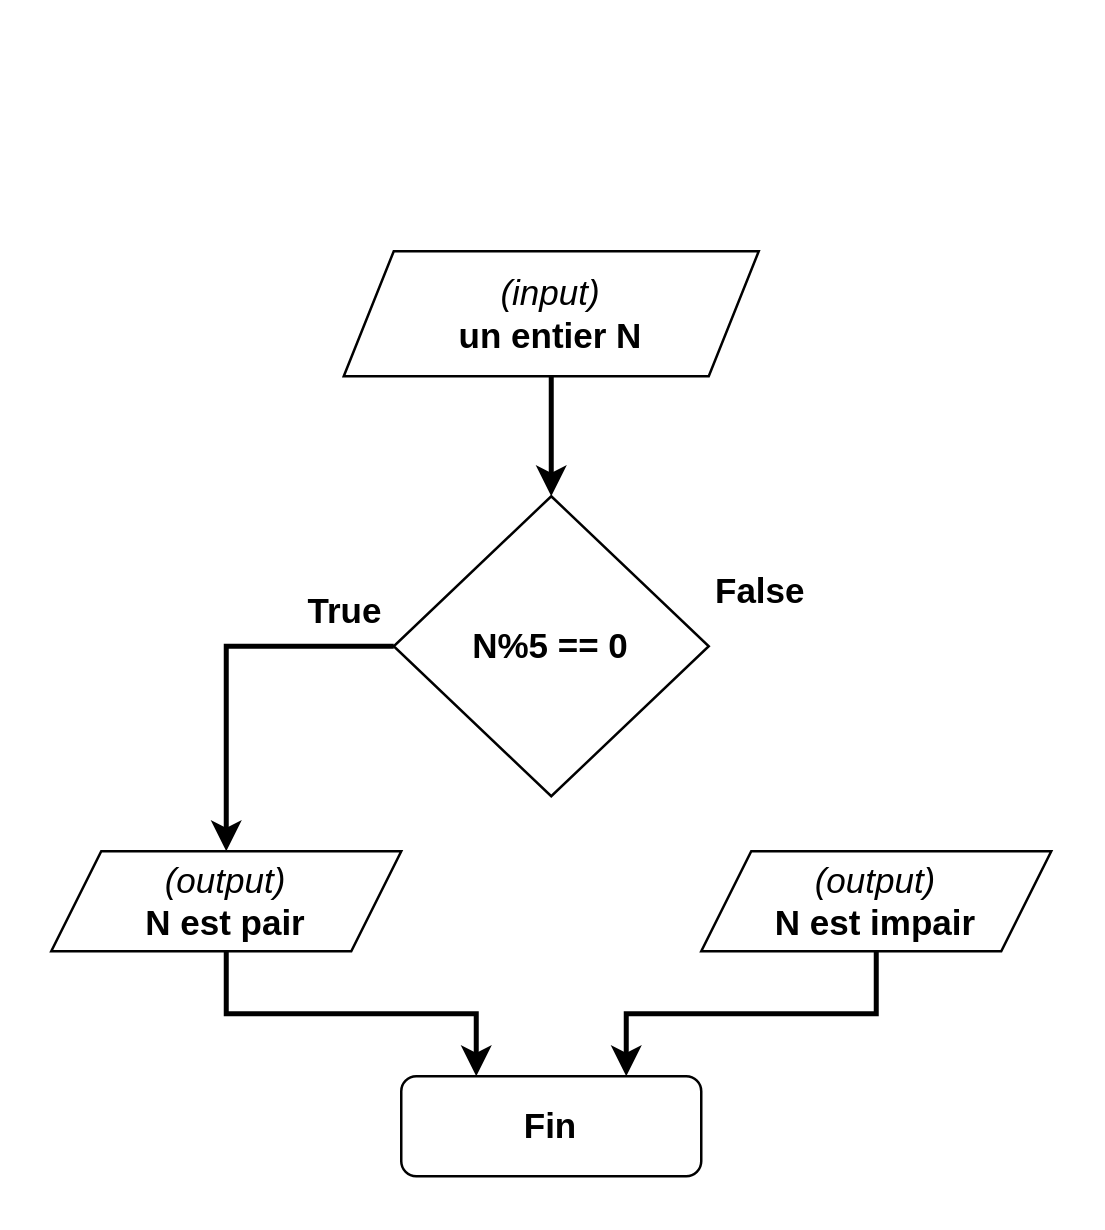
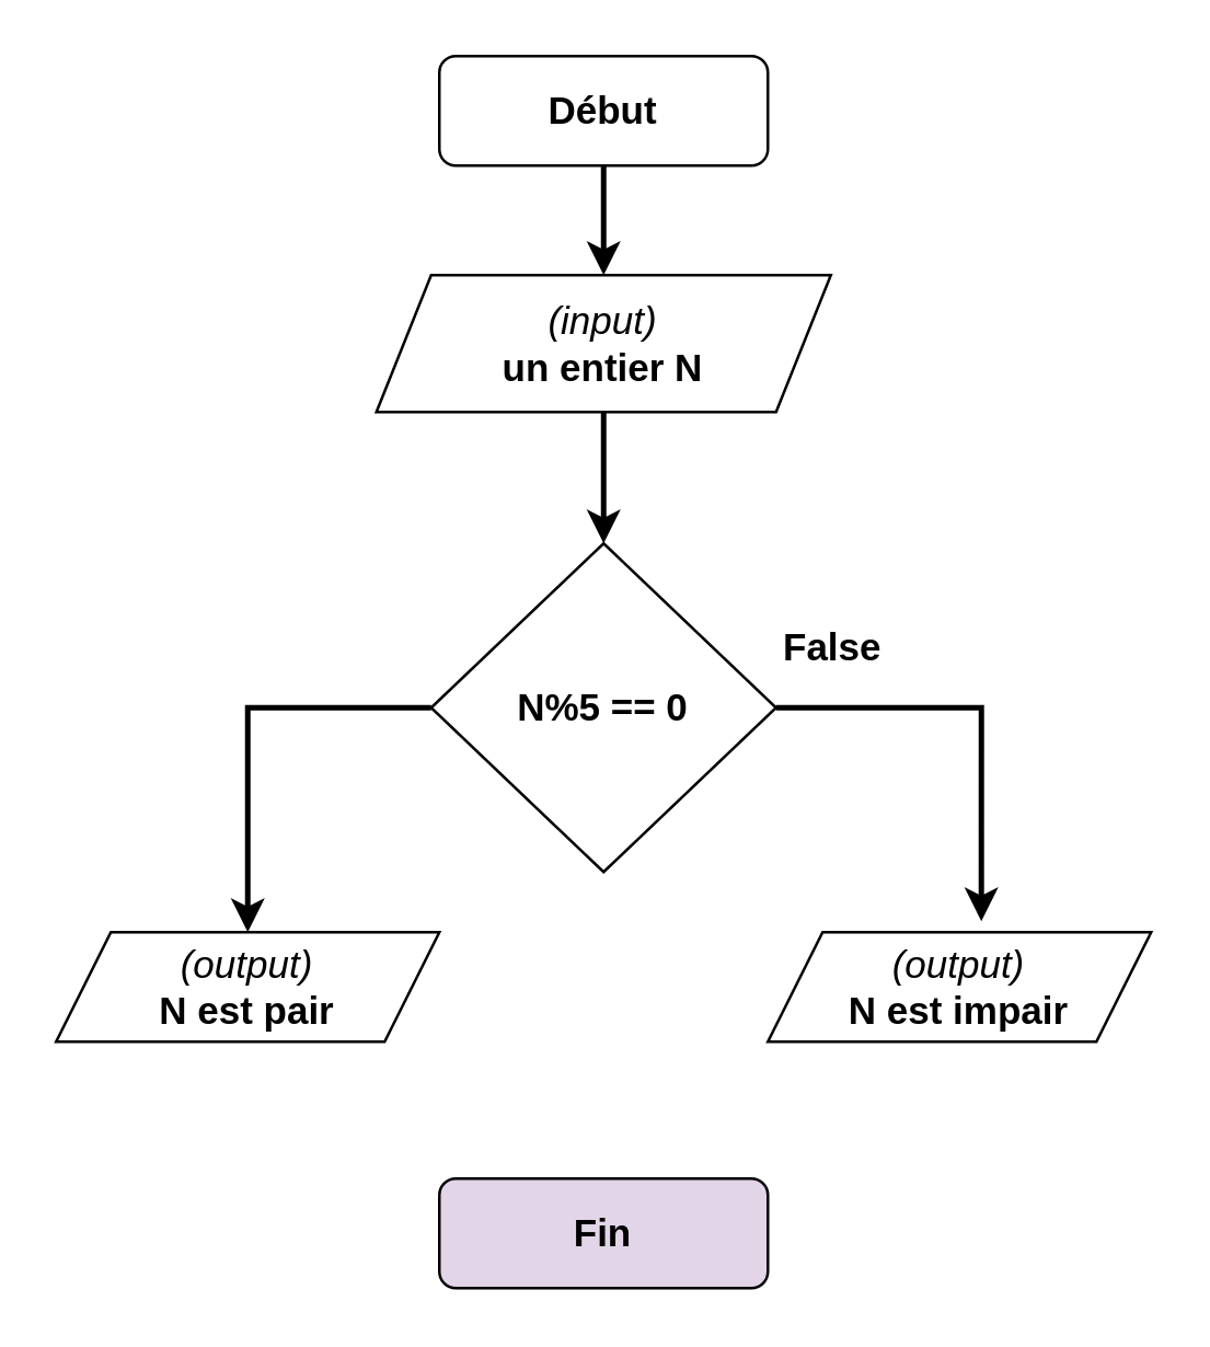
  <mxCell id="0" />
  <mxCell id="1" parent="0" />
  <mxCell id="2" style="edgeStyle=orthogonalEdgeStyle;rounded=0;orthogonalLoop=1;jettySize=auto;html=1;exitX=0;exitY=0.5;exitDx=0;exitDy=0;entryX=0.5;entryY=0;entryDx=0;entryDy=0;strokeWidth=2;fontSize=14;" edge="1" parent="1" source="4" target="12"><mxGeometry relative="1" as="geometry" /></mxCell>
+ <mxCell id="3" style="edgeStyle=orthogonalEdgeStyle;rounded=0;orthogonalLoop=1;jettySize=auto;html=1;exitX=1;exitY=0.5;exitDx=0;exitDy=0;entryX=0.557;entryY=-0.1;entryDx=0;entryDy=0;entryPerimeter=0;strokeWidth=2;fontSize=14;" edge="1" parent="1" source="4" target="14"><mxGeometry relative="1" as="geometry" /></mxCell>
  <mxCell id="4" value="&lt;b&gt;&lt;font style=&quot;font-size: 14px;&quot;&gt;N%5 == 0&lt;/font&gt;&lt;/b&gt;" style="rhombus;whiteSpace=wrap;html=1;" vertex="1" parent="1"><mxGeometry x="157" y="198" width="126" height="120" as="geometry" /></mxCell>
- <mxCell id="5" value="True" style="text;strokeColor=none;fillColor=none;align=left;verticalAlign=middle;spacingLeft=4;spacingRight=4;overflow=hidden;points=[[0,0.5],[1,0.5]];portConstraint=eastwest;rotatable=0;fontSize=14;fontStyle=1" vertex="1" parent="1"><mxGeometry x="117" y="228" width="40" height="30" as="geometry" /></mxCell>
  <mxCell id="6" value="False" style="text;strokeColor=none;fillColor=none;align=left;verticalAlign=middle;spacingLeft=4;spacingRight=4;overflow=hidden;points=[[0,0.5],[1,0.5]];portConstraint=eastwest;rotatable=0;fontSize=14;fontStyle=1" vertex="1" parent="1"><mxGeometry x="280" y="220" width="50" height="30" as="geometry" /></mxCell>
+ <mxCell id="7" style="edgeStyle=orthogonalEdgeStyle;rounded=0;orthogonalLoop=1;jettySize=auto;html=1;exitX=0.5;exitY=1;exitDx=0;exitDy=0;entryX=0.5;entryY=0;entryDx=0;entryDy=0;fontSize=14;strokeWidth=2;" edge="1" parent="1" source="8" target="10"><mxGeometry relative="1" as="geometry" /></mxCell>
+ <mxCell id="8" value="&lt;font style=&quot;font-size: 14px;&quot;&gt;&lt;b&gt;Début&lt;/b&gt;&lt;/font&gt;" style="rounded=1;whiteSpace=wrap;html=1;" vertex="1" parent="1"><mxGeometry x="160" y="20" width="120" height="40" as="geometry" /></mxCell>
  <mxCell id="9" style="edgeStyle=orthogonalEdgeStyle;rounded=0;orthogonalLoop=1;jettySize=auto;html=1;exitX=0.5;exitY=1;exitDx=0;exitDy=0;strokeWidth=2;fontSize=14;" edge="1" parent="1" source="10" target="4"><mxGeometry relative="1" as="geometry" /></mxCell>
  <mxCell id="10" value="&lt;i&gt;(input)&lt;br&gt;&lt;/i&gt;&lt;b&gt;un entier N&lt;/b&gt;" style="shape=parallelogram;perimeter=parallelogramPerimeter;whiteSpace=wrap;html=1;fixedSize=1;fontSize=14;" vertex="1" parent="1"><mxGeometry x="137" y="100" width="166" height="50" as="geometry" /></mxCell>
- <mxCell id="11" style="edgeStyle=orthogonalEdgeStyle;rounded=0;orthogonalLoop=1;jettySize=auto;html=1;exitX=0.5;exitY=1;exitDx=0;exitDy=0;entryX=0.25;entryY=0;entryDx=0;entryDy=0;strokeWidth=2;fontSize=14;" edge="1" parent="1" source="12" target="15"><mxGeometry relative="1" as="geometry" /></mxCell>
  <mxCell id="12" value="&lt;i&gt;(output)&lt;/i&gt;&lt;br&gt;&lt;b&gt;N est pair&lt;/b&gt;" style="shape=parallelogram;perimeter=parallelogramPerimeter;whiteSpace=wrap;html=1;fixedSize=1;fontSize=14;" vertex="1" parent="1"><mxGeometry x="20" y="340" width="140" height="40" as="geometry" /></mxCell>
- <mxCell id="13" style="edgeStyle=orthogonalEdgeStyle;rounded=0;orthogonalLoop=1;jettySize=auto;html=1;exitX=0.5;exitY=1;exitDx=0;exitDy=0;entryX=0.75;entryY=0;entryDx=0;entryDy=0;strokeWidth=2;fontSize=14;" edge="1" parent="1" source="14" target="15"><mxGeometry relative="1" as="geometry" /></mxCell>
  <mxCell id="14" value="&lt;i&gt;(output)&lt;/i&gt;&lt;br&gt;&lt;b&gt;N est impair&lt;/b&gt;" style="shape=parallelogram;perimeter=parallelogramPerimeter;whiteSpace=wrap;html=1;fixedSize=1;fontSize=14;" vertex="1" parent="1"><mxGeometry x="280" y="340" width="140" height="40" as="geometry" /></mxCell>
- <mxCell id="15" value="&lt;font style=&quot;font-size: 14px;&quot;&gt;&lt;b&gt;Fin&lt;/b&gt;&lt;/font&gt;" style="rounded=1;whiteSpace=wrap;html=1;" vertex="1" parent="1"><mxGeometry x="160" y="430" width="120" height="40" as="geometry" /></mxCell>
+ <mxCell id="15" value="&lt;font style=&quot;font-size: 14px;&quot;&gt;&lt;b&gt;Fin&lt;/b&gt;&lt;/font&gt;" style="rounded=1;whiteSpace=wrap;html=1;fillColor=#e1d5e7;" vertex="1" parent="1"><mxGeometry x="160" y="430" width="120" height="40" as="geometry" /></mxCell>
